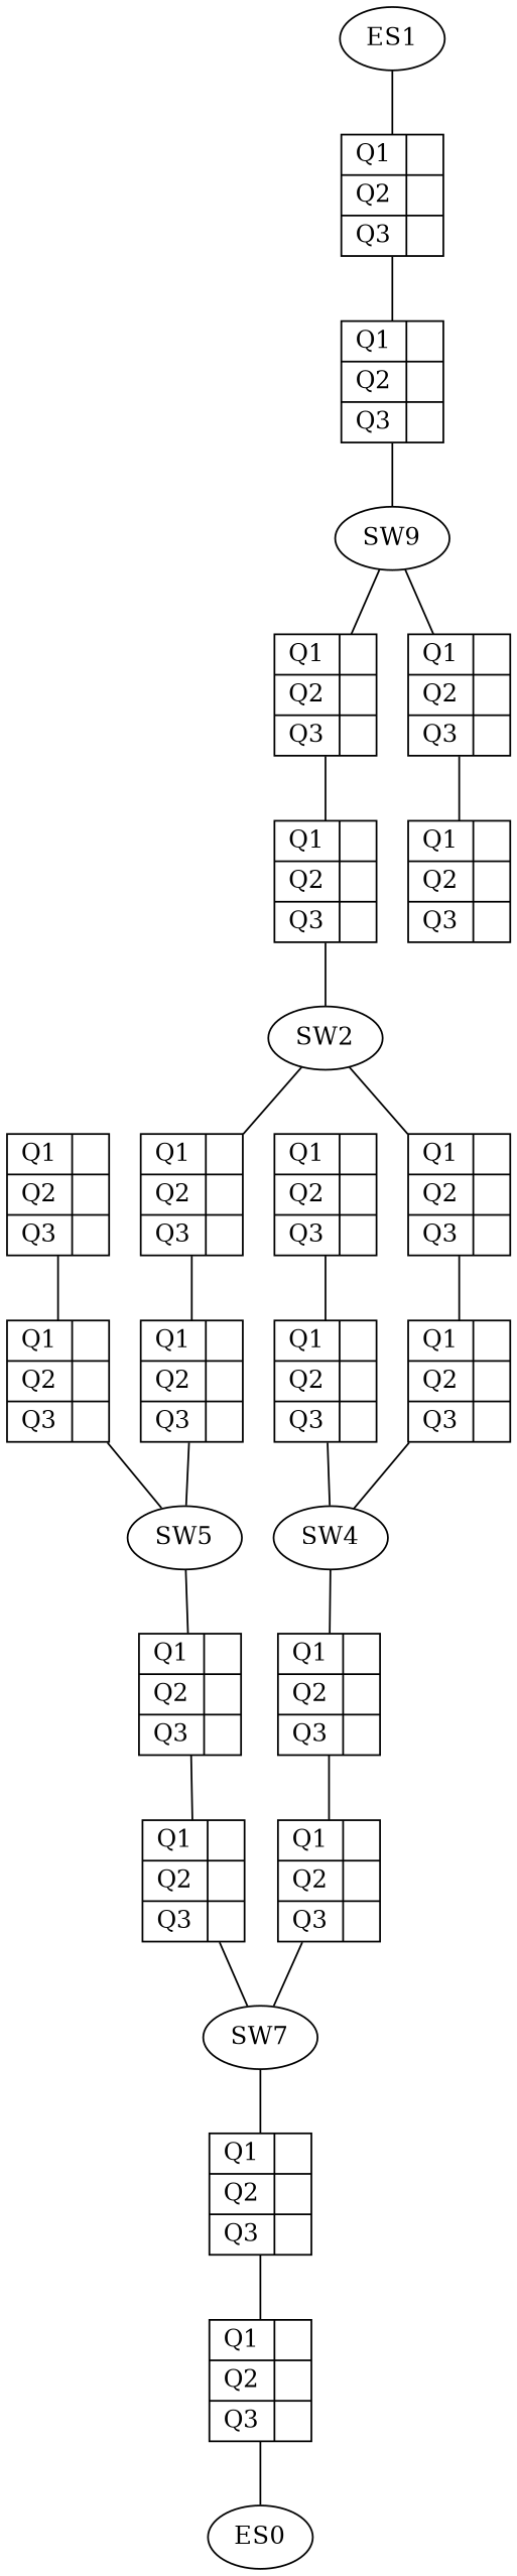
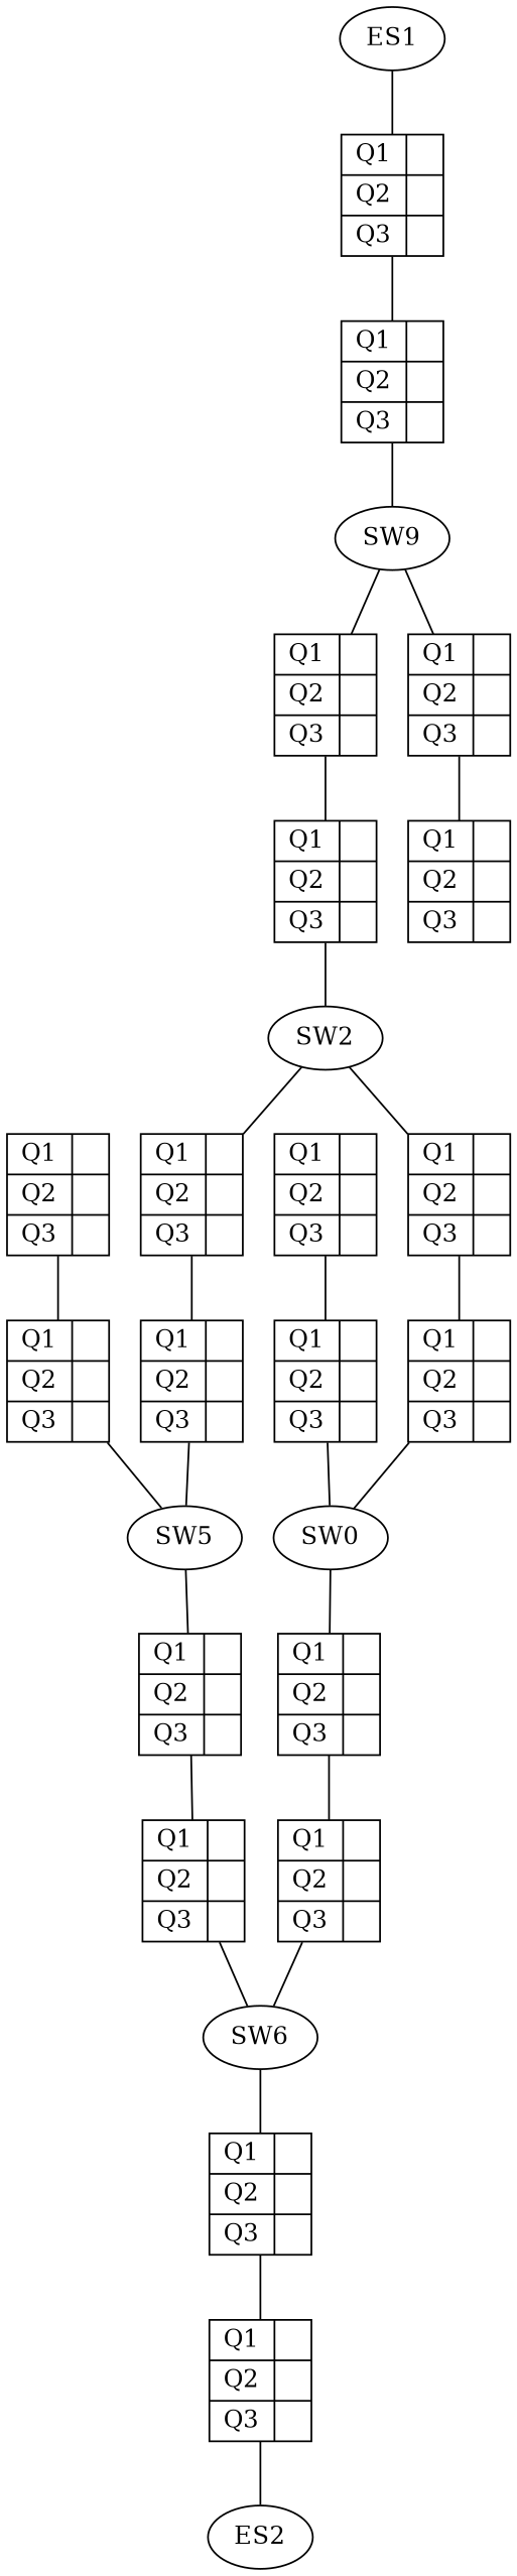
  digraph {
    node [shape=record]
    edge [arrowhead=none]
    n1 [label="{ Q1 | Q2 | Q3 } | { || }"]
    n2 [label="{ Q1 | Q2 | Q3 } | { || }"]
    ES1 [shape=""]
    n4 [label=SW9 shape=""]
    n5 [label="{ Q1 | Q2 | Q3 } | { || }"]
    n6 [label="{ Q1 | Q2 | Q3 } | { || }"]
    n7 [label="{ Q1 | Q2 | Q3 } | { || }"]
    n8 [label="{ Q1 | Q2 | Q3 } | { || }"]
    SW2 [shape=""]
    n10 [label="{ Q1 | Q2 | Q3 } | { || }"]
    n11 [label="{ Q1 | Q2 | Q3 } | { || }"]
    n12 [label="{ Q1 | Q2 | Q3 } | { || }"]
    n13 [label="{ Q1 | Q2 | Q3 } | { || }"]
    n14 [label="{ Q1 | Q2 | Q3 } | { || }"]
    n15 [label="{ Q1 | Q2 | Q3 } | { || }"]
    n16 [label="{ Q1 | Q2 | Q3 } | { || }"]
    n17 [label="{ Q1 | Q2 | Q3 } | { || }"]
-   SW4 [shape=""]
+   SW4 [label=SW0 shape=""]
    n19 [label="{ Q1 | Q2 | Q3 } | { || }"]
    n20 [label="{ Q1 | Q2 | Q3 } | { || }"]
    SW5 [shape=""]
    n22 [label="{ Q1 | Q2 | Q3 } | { || }"]
    n23 [label="{ Q1 | Q2 | Q3 } | { || }"]
-   SW6 [label=SW7 shape=""]
+   SW6 [shape=""]
    n25 [label="{ Q1 | Q2 | Q3 } | { || }"]
    n26 [label="{ Q1 | Q2 | Q3 } | { || }"]
-   ES2 [label=ES0 shape=""]
+   ES2 [shape=""]
    n1 -> n2
    n2 -> n4
    ES1 -> n1
    n4 -> n5
    n4 -> n6
    n5 -> n7
    n6 -> n8
    n7 -> SW2
    SW2 -> n10
    SW2 -> n11
    n10 -> n12
    n11 -> n13
    n12 -> SW4
    n13 -> SW5
    n14 -> n15
    n15 -> SW4
    n16 -> n17
    n17 -> SW5
    SW4 -> n19
    n19 -> n20
    n20 -> SW6
    SW5 -> n22
    n22 -> n23
    n23 -> SW6
    SW6 -> n25
    n25 -> n26
    n26 -> ES2
  }
